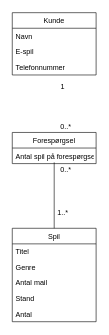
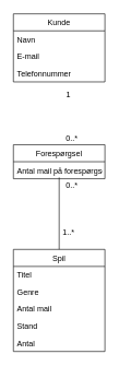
  <mxCell id="0" />
  <mxCell id="1" parent="0" />
  <mxCell id="2" value="" style="endArrow=none;html=1;entryX=0.5;entryY=0;entryDx=0;entryDy=0;" edge="1" parent="1" target="13"><mxGeometry width="50" height="50" relative="1" as="geometry"><mxPoint x="90" y="270" as="sourcePoint" /><mxPoint x="320" y="200" as="targetPoint" /></mxGeometry></mxCell>
  <mxCell id="3" value="1" style="text;html=1;align=center;verticalAlign=middle;resizable=0;points=[];autosize=1;" vertex="1" parent="1"><mxGeometry x="94" y="134" width="20" height="20" as="geometry" /></mxCell>
  <mxCell id="4" value="0..*" style="text;html=1;align=center;verticalAlign=middle;resizable=0;points=[];autosize=1;" vertex="1" parent="1"><mxGeometry x="94" y="200" width="30" height="20" as="geometry" /></mxCell>
  <mxCell id="5" value="0..*" style="text;html=1;align=center;verticalAlign=middle;resizable=0;points=[];autosize=1;" vertex="1" parent="1"><mxGeometry x="94" y="272" width="30" height="20" as="geometry" /></mxCell>
  <mxCell id="6" value="1..*" style="text;html=1;align=center;verticalAlign=middle;resizable=0;points=[];autosize=1;" vertex="1" parent="1"><mxGeometry x="89" y="345" width="30" height="20" as="geometry" /></mxCell>
  <mxCell id="7" value="Kunde" style="swimlane;fontStyle=0;childLayout=stackLayout;horizontal=1;startSize=26;fillColor=none;horizontalStack=0;resizeParent=1;resizeParentMax=0;resizeLast=0;collapsible=1;marginBottom=0;" vertex="1" parent="1"><mxGeometry x="20" y="20" width="140" height="104" as="geometry" /></mxCell>
  <mxCell id="8" value="Navn&#10;" style="text;strokeColor=none;fillColor=none;align=left;verticalAlign=top;spacingLeft=4;spacingRight=4;overflow=hidden;rotatable=0;points=[[0,0.5],[1,0.5]];portConstraint=eastwest;" vertex="1" parent="7"><mxGeometry y="26" width="140" height="26" as="geometry" /></mxCell>
- <mxCell id="9" value="E-spil" style="text;strokeColor=none;fillColor=none;align=left;verticalAlign=top;spacingLeft=4;spacingRight=4;overflow=hidden;rotatable=0;points=[[0,0.5],[1,0.5]];portConstraint=eastwest;" vertex="1" parent="7"><mxGeometry y="52" width="140" height="26" as="geometry" /></mxCell>
+ <mxCell id="9" value="E-mail" style="text;strokeColor=none;fillColor=none;align=left;verticalAlign=top;spacingLeft=4;spacingRight=4;overflow=hidden;rotatable=0;points=[[0,0.5],[1,0.5]];portConstraint=eastwest;" vertex="1" parent="7"><mxGeometry y="52" width="140" height="26" as="geometry" /></mxCell>
  <mxCell id="10" value="Telefonnummer" style="text;strokeColor=none;fillColor=none;align=left;verticalAlign=top;spacingLeft=4;spacingRight=4;overflow=hidden;rotatable=0;points=[[0,0.5],[1,0.5]];portConstraint=eastwest;" vertex="1" parent="7"><mxGeometry y="78" width="140" height="26" as="geometry" /></mxCell>
  <mxCell id="11" value="Forespørgsel" style="swimlane;fontStyle=0;childLayout=stackLayout;horizontal=1;startSize=26;fillColor=none;horizontalStack=0;resizeParent=1;resizeParentMax=0;resizeLast=0;collapsible=1;marginBottom=0;" vertex="1" parent="1"><mxGeometry x="20" y="220" width="140" height="52" as="geometry" /></mxCell>
- <mxCell id="12" value="Antal spil på forespørgsel" style="text;strokeColor=none;fillColor=none;align=left;verticalAlign=top;spacingLeft=4;spacingRight=4;overflow=hidden;rotatable=0;points=[[0,0.5],[1,0.5]];portConstraint=eastwest;" vertex="1" parent="11"><mxGeometry y="26" width="140" height="26" as="geometry" /></mxCell>
+ <mxCell id="12" value="Antal mail på forespørgsel" style="text;strokeColor=none;fillColor=none;align=left;verticalAlign=top;spacingLeft=4;spacingRight=4;overflow=hidden;rotatable=0;points=[[0,0.5],[1,0.5]];portConstraint=eastwest;" vertex="1" parent="11"><mxGeometry y="26" width="140" height="26" as="geometry" /></mxCell>
  <mxCell id="13" value="Spil" style="swimlane;fontStyle=0;childLayout=stackLayout;horizontal=1;startSize=26;fillColor=none;horizontalStack=0;resizeParent=1;resizeParentMax=0;resizeLast=0;collapsible=1;marginBottom=0;" vertex="1" parent="1"><mxGeometry x="20" y="380" width="140" height="156" as="geometry" /></mxCell>
  <mxCell id="14" value="Titel" style="text;strokeColor=none;fillColor=none;align=left;verticalAlign=top;spacingLeft=4;spacingRight=4;overflow=hidden;rotatable=0;points=[[0,0.5],[1,0.5]];portConstraint=eastwest;" vertex="1" parent="13"><mxGeometry y="26" width="140" height="26" as="geometry" /></mxCell>
  <mxCell id="15" value="Genre" style="text;strokeColor=none;fillColor=none;align=left;verticalAlign=top;spacingLeft=4;spacingRight=4;overflow=hidden;rotatable=0;points=[[0,0.5],[1,0.5]];portConstraint=eastwest;" vertex="1" parent="13"><mxGeometry y="52" width="140" height="26" as="geometry" /></mxCell>
  <mxCell id="16" value="Antal mail" style="text;strokeColor=none;fillColor=none;align=left;verticalAlign=top;spacingLeft=4;spacingRight=4;overflow=hidden;rotatable=0;points=[[0,0.5],[1,0.5]];portConstraint=eastwest;" vertex="1" parent="13"><mxGeometry y="78" width="140" height="26" as="geometry" /></mxCell>
  <mxCell id="17" value="Stand" style="text;strokeColor=none;fillColor=none;align=left;verticalAlign=top;spacingLeft=4;spacingRight=4;overflow=hidden;rotatable=0;points=[[0,0.5],[1,0.5]];portConstraint=eastwest;" vertex="1" parent="13"><mxGeometry y="104" width="140" height="26" as="geometry" /></mxCell>
  <mxCell id="18" value="Antal" style="text;strokeColor=none;fillColor=none;align=left;verticalAlign=top;spacingLeft=4;spacingRight=4;overflow=hidden;rotatable=0;points=[[0,0.5],[1,0.5]];portConstraint=eastwest;" vertex="1" parent="13"><mxGeometry y="130" width="140" height="26" as="geometry" /></mxCell>
